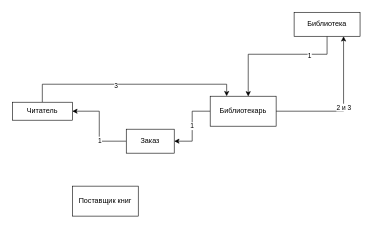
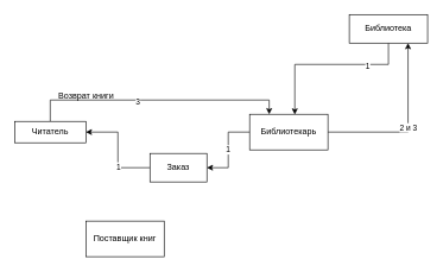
  <mxCell id="0" />
  <mxCell id="1" parent="0" />
  <mxCell id="2" style="edgeStyle=orthogonalEdgeStyle;rounded=0;orthogonalLoop=1;jettySize=auto;html=1;entryX=0.25;entryY=0;entryDx=0;entryDy=0;" parent="1" source="4" target="10" edge="1"><mxGeometry relative="1" as="geometry"><Array as="points"><mxPoint x="70" y="140" /><mxPoint x="378" y="140" /></Array></mxGeometry></mxCell>
  <mxCell id="3" value="3" style="edgeLabel;html=1;align=center;verticalAlign=middle;resizable=0;points=[];" parent="2" vertex="1" connectable="0"><mxGeometry x="-0.15" y="-1" relative="1" as="geometry"><mxPoint as="offset" /></mxGeometry></mxCell>
  <mxCell id="4" value="Читатель&lt;br&gt;" style="rounded=0;whiteSpace=wrap;html=1;" parent="1" vertex="1"><mxGeometry x="20" y="170" width="100" height="30" as="geometry" /></mxCell>
  <mxCell id="5" style="edgeStyle=orthogonalEdgeStyle;rounded=0;orthogonalLoop=1;jettySize=auto;html=1;entryX=1;entryY=0.5;entryDx=0;entryDy=0;" parent="1" source="7" target="4" edge="1"><mxGeometry relative="1" as="geometry" /></mxCell>
  <mxCell id="6" value="1" style="edgeLabel;html=1;align=center;verticalAlign=middle;resizable=0;points=[];" parent="5" vertex="1" connectable="0"><mxGeometry x="-0.327" relative="1" as="geometry"><mxPoint as="offset" /></mxGeometry></mxCell>
  <mxCell id="7" value="Заказ" style="whiteSpace=wrap;html=1;" parent="1" vertex="1"><mxGeometry x="210" y="215" width="80" height="40" as="geometry" /></mxCell>
  <mxCell id="8" value="1" style="edgeStyle=orthogonalEdgeStyle;rounded=0;orthogonalLoop=1;jettySize=auto;html=1;entryX=1;entryY=0.5;entryDx=0;entryDy=0;" parent="1" source="10" target="7" edge="1"><mxGeometry relative="1" as="geometry" /></mxCell>
  <mxCell id="9" value="2 и 3" style="edgeStyle=orthogonalEdgeStyle;rounded=0;orthogonalLoop=1;jettySize=auto;html=1;entryX=0.75;entryY=1;entryDx=0;entryDy=0;" parent="1" source="10" target="13" edge="1"><mxGeometry relative="1" as="geometry" /></mxCell>
  <mxCell id="10" value="Библиотекарь" style="rounded=0;whiteSpace=wrap;html=1;" parent="1" vertex="1"><mxGeometry x="350" y="160" width="110" height="50" as="geometry" /></mxCell>
  <mxCell id="11" style="edgeStyle=orthogonalEdgeStyle;rounded=0;orthogonalLoop=1;jettySize=auto;html=1;entryX=0.577;entryY=0.007;entryDx=0;entryDy=0;entryPerimeter=0;" parent="1" source="13" target="10" edge="1"><mxGeometry relative="1" as="geometry"><Array as="points"><mxPoint x="545" y="90" /><mxPoint x="414" y="90" /></Array></mxGeometry></mxCell>
  <mxCell id="12" value="1" style="edgeLabel;html=1;align=center;verticalAlign=middle;resizable=0;points=[];" parent="11" vertex="1" connectable="0"><mxGeometry x="-0.482" y="1" relative="1" as="geometry"><mxPoint as="offset" /></mxGeometry></mxCell>
  <mxCell id="13" value="Библиотека" style="rounded=0;whiteSpace=wrap;html=1;" parent="1" vertex="1"><mxGeometry x="490" y="20" width="110" height="40" as="geometry" /></mxCell>
  <mxCell id="14" value="Поставщик книг" style="rounded=0;whiteSpace=wrap;html=1;" parent="1" vertex="1"><mxGeometry x="120" y="310" width="110" height="50" as="geometry" /></mxCell>
+ <mxCell id="15" value="Возврат книги" style="text;html=1;align=center;verticalAlign=middle;resizable=0;points=[];autosize=1;strokeColor=none;fillColor=none;" parent="1" vertex="1"><mxGeometry x="70" y="120" width="100" height="30" as="geometry" /></mxCell>
